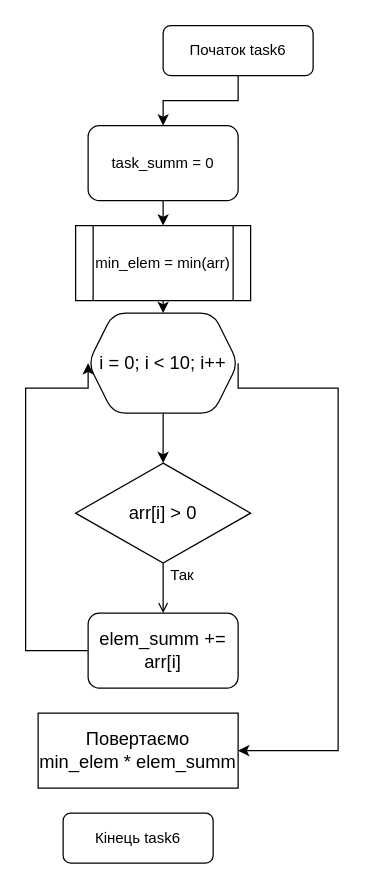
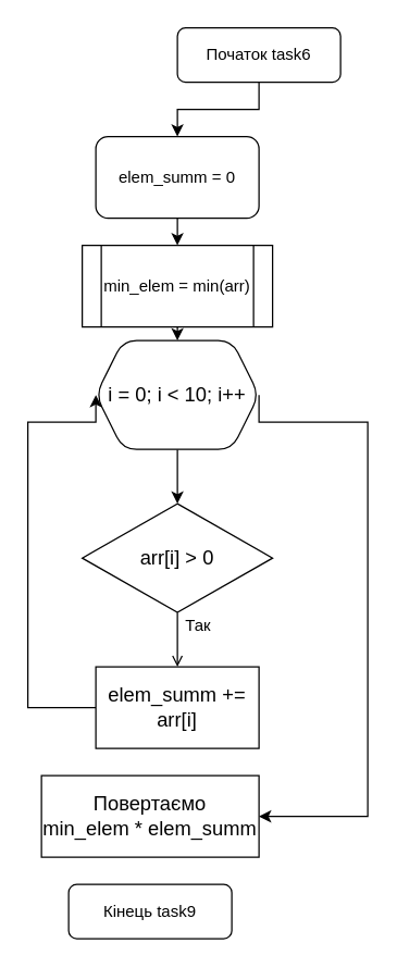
  <mxCell id="0" />
  <mxCell id="1" parent="0" />
  <mxCell id="2" value="" style="edgeStyle=orthogonalEdgeStyle;rounded=0;orthogonalLoop=1;jettySize=auto;html=1;" parent="1" source="3" target="6" edge="1"><mxGeometry relative="1" as="geometry" /></mxCell>
  <mxCell id="3" value="Початок task6" style="rounded=1;whiteSpace=wrap;html=1;fontSize=12;glass=0;strokeWidth=1;shadow=0;" parent="1" vertex="1"><mxGeometry x="130" y="20" width="120" height="40" as="geometry" /></mxCell>
- <mxCell id="4" value="Кінець task6" style="rounded=1;whiteSpace=wrap;html=1;fontSize=12;glass=0;strokeWidth=1;shadow=0;" parent="1" vertex="1"><mxGeometry x="50" y="650" width="120" height="40" as="geometry" /></mxCell>
+ <mxCell id="4" value="Кінець task9" style="rounded=1;whiteSpace=wrap;html=1;fontSize=12;glass=0;strokeWidth=1;shadow=0;" parent="1" vertex="1"><mxGeometry x="50" y="650" width="120" height="40" as="geometry" /></mxCell>
  <mxCell id="5" style="edgeStyle=orthogonalEdgeStyle;rounded=0;orthogonalLoop=1;jettySize=auto;html=1;exitX=0.5;exitY=1;exitDx=0;exitDy=0;entryX=0.5;entryY=0;entryDx=0;entryDy=0;" parent="1" source="6" target="16" edge="1"><mxGeometry relative="1" as="geometry" /></mxCell>
- <mxCell id="6" value="task_summ = 0" style="whiteSpace=wrap;html=1;rounded=1;shadow=0;strokeWidth=1;glass=0;" parent="1" vertex="1"><mxGeometry x="70" y="100" width="120" height="60" as="geometry" /></mxCell>
+ <mxCell id="6" value="elem_summ = 0" style="whiteSpace=wrap;html=1;rounded=1;shadow=0;strokeWidth=1;glass=0;" parent="1" vertex="1"><mxGeometry x="70" y="100" width="120" height="60" as="geometry" /></mxCell>
  <mxCell id="7" value="" style="edgeStyle=orthogonalEdgeStyle;rounded=0;orthogonalLoop=1;jettySize=auto;html=1;" parent="1" source="9" edge="1"><mxGeometry relative="1" as="geometry"><mxPoint x="130" y="370" as="targetPoint" /></mxGeometry></mxCell>
  <mxCell id="8" style="edgeStyle=orthogonalEdgeStyle;rounded=0;orthogonalLoop=1;jettySize=auto;html=1;exitX=1;exitY=0.5;exitDx=0;exitDy=0;entryX=1;entryY=0.5;entryDx=0;entryDy=0;" edge="1" parent="1" source="9" target="17"><mxGeometry relative="1" as="geometry"><mxPoint x="240" y="600" as="targetPoint" /><Array as="points"><mxPoint x="270" y="310" /><mxPoint x="270" y="600" /></Array></mxGeometry></mxCell>
  <mxCell id="9" value="&lt;span id=&quot;docs-internal-guid-10f130ce-7fff-c2f4-85f0-6ebf0c65a95b&quot;&gt;&lt;span style=&quot;font-size: 11pt ; font-family: &amp;#34;calibri&amp;#34; , sans-serif ; background-color: transparent ; vertical-align: baseline&quot;&gt;i = 0; i &amp;lt; 10; i++&lt;/span&gt;&lt;/span&gt;" style="shape=hexagon;perimeter=hexagonPerimeter2;whiteSpace=wrap;html=1;fixedSize=1;rounded=1;shadow=0;strokeWidth=1;glass=0;" parent="1" vertex="1"><mxGeometry x="70" y="250" width="120" height="80" as="geometry" /></mxCell>
  <mxCell id="10" value="" style="edgeStyle=orthogonalEdgeStyle;rounded=0;orthogonalLoop=1;jettySize=auto;html=1;endArrow=open;" parent="1" source="11" target="13" edge="1"><mxGeometry relative="1" as="geometry" /></mxCell>
  <mxCell id="11" value="&lt;span id=&quot;docs-internal-guid-027fe34f-7fff-d0cb-56d9-bb4694d544d0&quot;&gt;&lt;span style=&quot;font-size: 11pt ; font-family: &amp;#34;calibri&amp;#34; , sans-serif ; background-color: transparent ; vertical-align: baseline&quot;&gt;arr[i] &amp;gt; 0&lt;/span&gt;&lt;/span&gt;" style="rhombus;whiteSpace=wrap;html=1;" parent="1" vertex="1"><mxGeometry x="60" y="370" width="140" height="80" as="geometry" /></mxCell>
  <mxCell id="12" style="edgeStyle=orthogonalEdgeStyle;rounded=0;orthogonalLoop=1;jettySize=auto;html=1;exitX=0;exitY=0.5;exitDx=0;exitDy=0;entryX=0;entryY=0.5;entryDx=0;entryDy=0;" parent="1" source="13" target="9" edge="1"><mxGeometry relative="1" as="geometry"><mxPoint x="30" y="310" as="targetPoint" /><Array as="points"><mxPoint x="20" y="520" /><mxPoint x="20" y="310" /></Array></mxGeometry></mxCell>
- <mxCell id="13" value="&lt;span id=&quot;docs-internal-guid-8568eb49-7fff-1aee-3d77-32d06da24b03&quot;&gt;&lt;span style=&quot;font-size: 11pt ; font-family: &amp;#34;calibri&amp;#34; , sans-serif ; background-color: transparent ; vertical-align: baseline&quot;&gt;elem_summ += arr[i]&lt;/span&gt;&lt;/span&gt;" style="whiteSpace=wrap;html=1;rounded=1;" parent="1" vertex="1"><mxGeometry x="70" y="490" width="120" height="60" as="geometry" /></mxCell>
+ <mxCell id="13" value="&lt;span id=&quot;docs-internal-guid-8568eb49-7fff-1aee-3d77-32d06da24b03&quot;&gt;&lt;span style=&quot;font-size: 11pt ; font-family: &amp;#34;calibri&amp;#34; , sans-serif ; background-color: transparent ; vertical-align: baseline&quot;&gt;elem_summ += arr[i]&lt;/span&gt;&lt;/span&gt;" style="whiteSpace=wrap;html=1;" parent="1" vertex="1"><mxGeometry x="70" y="490" width="120" height="60" as="geometry" /></mxCell>
  <mxCell id="14" value="Так" style="text;html=1;align=center;verticalAlign=middle;resizable=0;points=[];autosize=1;" parent="1" vertex="1"><mxGeometry x="130" y="450" width="30" height="20" as="geometry" /></mxCell>
  <mxCell id="15" style="edgeStyle=orthogonalEdgeStyle;rounded=0;orthogonalLoop=1;jettySize=auto;html=1;exitX=0.5;exitY=1;exitDx=0;exitDy=0;entryX=0.5;entryY=0;entryDx=0;entryDy=0;" parent="1" source="16" target="9" edge="1"><mxGeometry relative="1" as="geometry" /></mxCell>
  <mxCell id="16" value="min_elem = min(arr)" style="shape=process;whiteSpace=wrap;html=1;backgroundOutline=1;" parent="1" vertex="1"><mxGeometry x="60" y="180" width="140" height="60" as="geometry" /></mxCell>
  <mxCell id="17" value="&lt;span id=&quot;docs-internal-guid-6f487c6e-7fff-6d0f-5d62-6270e36888cb&quot;&gt;&lt;span style=&quot;font-size: 11pt ; font-family: &amp;#34;calibri&amp;#34; , sans-serif ; background-color: transparent ; vertical-align: baseline&quot;&gt;Повертаємо&lt;br&gt;min_elem * elem_summ&lt;/span&gt;&lt;/span&gt;" style="rounded=0;whiteSpace=wrap;html=1;" vertex="1" parent="1"><mxGeometry x="30" y="570" width="160" height="60" as="geometry" /></mxCell>
